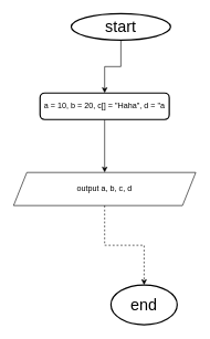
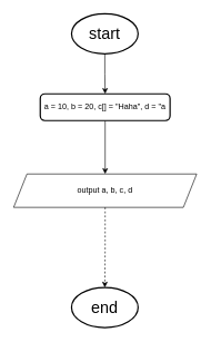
  <mxCell id="0" />
  <mxCell id="1" parent="0" />
  <mxCell id="2" style="edgeStyle=orthogonalEdgeStyle;rounded=0;orthogonalLoop=1;jettySize=auto;html=1;entryX=0.5;entryY=0;entryDx=0;entryDy=0;" edge="1" parent="1" source="3" target="6"><mxGeometry relative="1" as="geometry" /></mxCell>
- <mxCell id="3" value="&lt;font style=&quot;font-size: 24px;&quot;&gt;start&lt;/font&gt;" style="strokeWidth=2;html=1;shape=mxgraph.flowchart.start_1;whiteSpace=wrap;" vertex="1" parent="1"><mxGeometry x="107" y="20" width="150" height="40" as="geometry" /></mxCell>
- <mxCell id="4" value="&lt;font style=&quot;font-size: 24px;&quot;&gt;end&lt;/font&gt;" style="strokeWidth=2;html=1;shape=mxgraph.flowchart.start_1;whiteSpace=wrap;" vertex="1" parent="1"><mxGeometry x="167" y="430" width="100" height="60" as="geometry" /></mxCell>
+ <mxCell id="3" value="&lt;font style=&quot;font-size: 24px;&quot;&gt;start&lt;/font&gt;" style="strokeWidth=2;html=1;shape=mxgraph.flowchart.start_1;whiteSpace=wrap;" vertex="1" parent="1"><mxGeometry x="107" y="20" width="100" height="60" as="geometry" /></mxCell>
+ <mxCell id="4" value="&lt;font style=&quot;font-size: 24px;&quot;&gt;end&lt;/font&gt;" style="strokeWidth=2;html=1;shape=mxgraph.flowchart.start_1;whiteSpace=wrap;" vertex="1" parent="1"><mxGeometry x="107" y="430" width="100" height="60" as="geometry" /></mxCell>
  <mxCell id="5" style="edgeStyle=orthogonalEdgeStyle;rounded=0;orthogonalLoop=1;jettySize=auto;html=1;entryX=0.5;entryY=0;entryDx=0;entryDy=0;" edge="1" parent="1" source="6" target="7"><mxGeometry relative="1" as="geometry" /></mxCell>
  <mxCell id="6" value="a = 10, b = 20, c[] = &quot;Haha&quot;, d = &quot;a" style="rounded=1;whiteSpace=wrap;html=1;absoluteArcSize=1;arcSize=14;strokeWidth=2;" vertex="1" parent="1"><mxGeometry x="60" y="140" width="195" height="40" as="geometry" /></mxCell>
  <mxCell id="7" value="output a, b, c, d" style="shape=parallelogram;perimeter=parallelogramPerimeter;whiteSpace=wrap;html=1;fixedSize=1;" vertex="1" parent="1"><mxGeometry x="20" y="260" width="275" height="50" as="geometry" /></mxCell>
  <mxCell id="8" style="edgeStyle=orthogonalEdgeStyle;rounded=0;orthogonalLoop=1;jettySize=auto;html=1;entryX=0.5;entryY=0;entryDx=0;entryDy=0;entryPerimeter=0;dashed=1;" edge="1" parent="1" source="7" target="4"><mxGeometry relative="1" as="geometry" /></mxCell>
